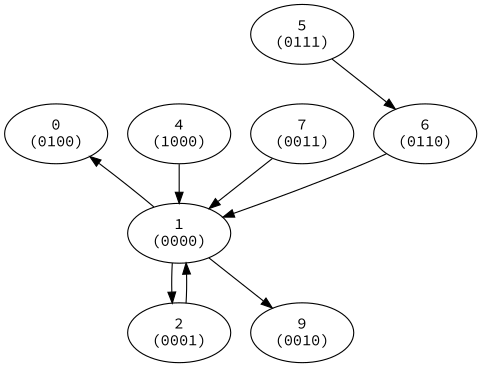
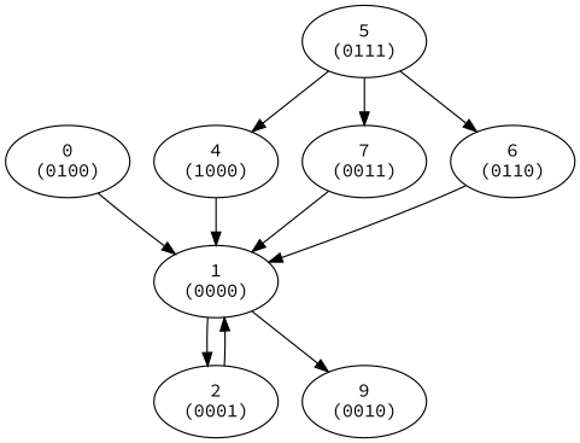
  digraph {
    fontname="Source Code Pro"
    node [fontname="Source Code Pro"]
    edge [fontname="Source Code Pro"]
    "0\n(0100)"
    "1\n(0000)"
    "2\n(0001)"
    "9\n(0010)"
    "5\n(0111)"
    "4\n(1000)"
    "7\n(0011)"
    "6\n(0110)"
-   "1\n(0000)" -> "0\n(0100)"
+   "0\n(0100)" -> "1\n(0000)"
    "1\n(0000)" -> "2\n(0001)"
    "1\n(0000)" -> "9\n(0010)"
    "2\n(0001)" -> "1\n(0000)"
+   "5\n(0111)" -> "4\n(1000)"
+   "5\n(0111)" -> "7\n(0011)"
    "5\n(0111)" -> "6\n(0110)"
    "4\n(1000)" -> "1\n(0000)"
    "7\n(0011)" -> "1\n(0000)"
    "6\n(0110)" -> "1\n(0000)"
  }
